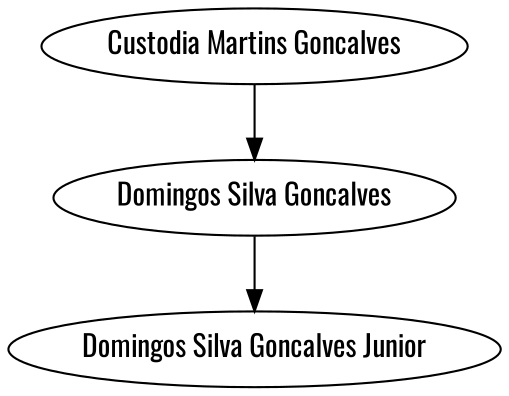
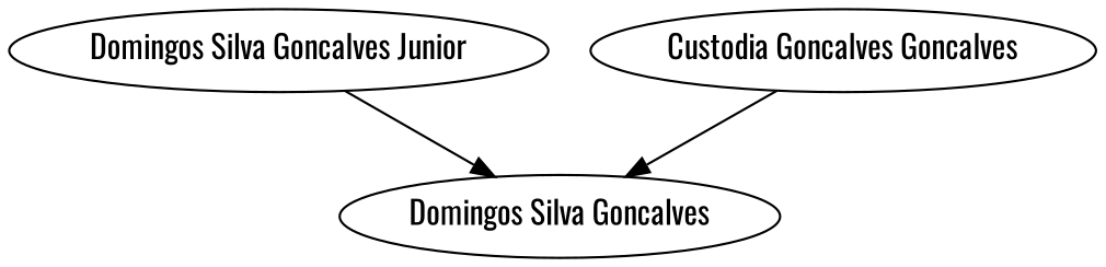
  digraph {
    fontname=Oswald
    node [fontname=Oswald]
    edge [fontname=Oswald]
    n1 [label="Domingos Silva Goncalves Junior"]
    n2 [label="Domingos Silva Goncalves"]
-   n3 [label="Custodia Martins Goncalves"]
-   n2 -> n1
+   n3 [label="Custodia Goncalves Goncalves"]
+   n1 -> n2
    n3 -> n2
  }
